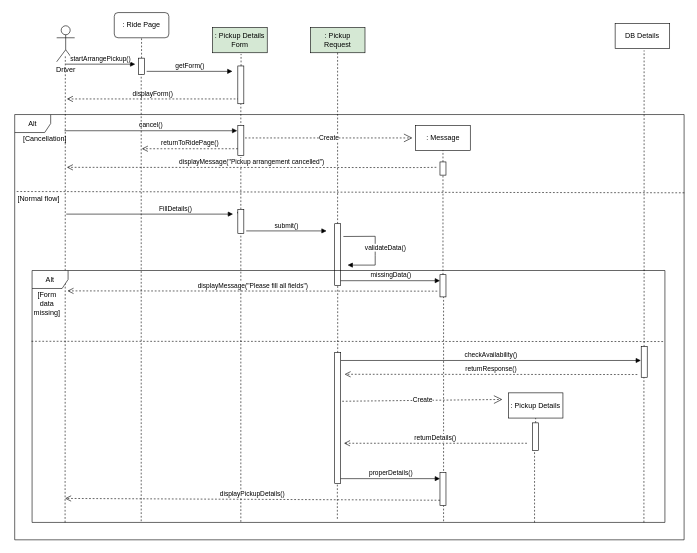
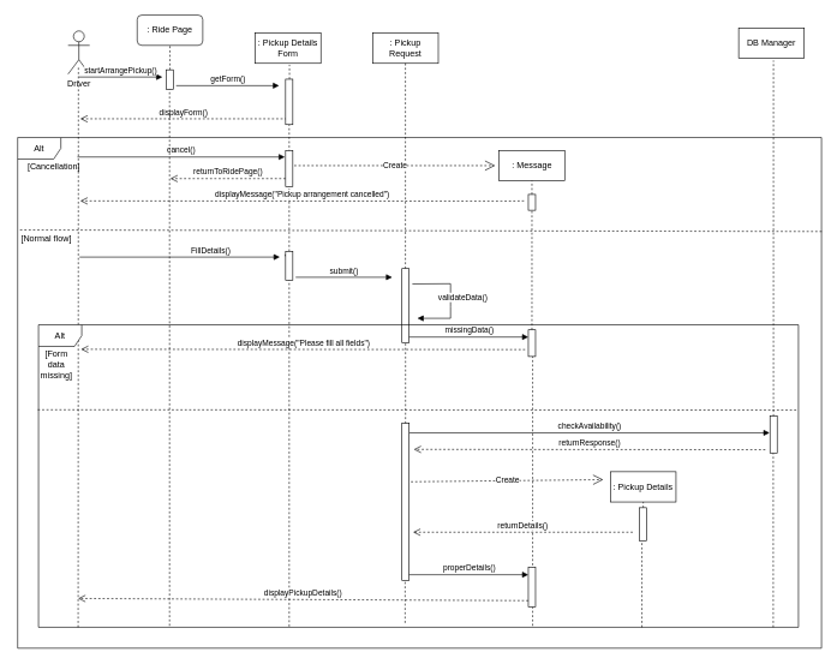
  <mxCell id="0" />
  <mxCell id="1" parent="0" />
  <mxCell id="2" value="Driver" style="shape=umlActor;verticalLabelPosition=bottom;verticalAlign=top;html=1;" vertex="1" parent="1"><mxGeometry x="94" y="42" width="30" height="60" as="geometry" /></mxCell>
  <mxCell id="3" value="" style="endArrow=none;dashed=1;html=1;rounded=0;" edge="1" parent="1"><mxGeometry width="50" height="50" relative="1" as="geometry"><mxPoint x="108" y="870" as="sourcePoint" /><mxPoint x="108.41" y="90" as="targetPoint" /></mxGeometry></mxCell>
  <mxCell id="4" value=": Ride Page" style="html=1;whiteSpace=wrap;rounded=1;" vertex="1" parent="1"><mxGeometry x="190" y="20" width="91" height="42" as="geometry" /></mxCell>
- <mxCell id="5" value=": Pickup Details Form" style="html=1;whiteSpace=wrap;fillColor=#d5e8d4;" vertex="1" parent="1"><mxGeometry x="354" y="45" width="91" height="42" as="geometry" /></mxCell>
- <mxCell id="6" value=": Pickup Request" style="html=1;whiteSpace=wrap;fillColor=#d5e8d4;" vertex="1" parent="1"><mxGeometry x="517" y="45" width="91" height="42" as="geometry" /></mxCell>
+ <mxCell id="5" value=": Pickup Details Form" style="html=1;whiteSpace=wrap;" vertex="1" parent="1"><mxGeometry x="354" y="45" width="91" height="42" as="geometry" /></mxCell>
+ <mxCell id="6" value=": Pickup Request" style="html=1;whiteSpace=wrap;" vertex="1" parent="1"><mxGeometry x="517" y="45" width="91" height="42" as="geometry" /></mxCell>
  <mxCell id="7" value=":&amp;nbsp;&lt;span style=&quot;background-color: transparent; color: light-dark(rgb(0, 0, 0), rgb(255, 255, 255));&quot;&gt;Message&lt;/span&gt;" style="html=1;whiteSpace=wrap;" vertex="1" parent="1"><mxGeometry x="692.5" y="208" width="91" height="42" as="geometry" /></mxCell>
- <mxCell id="8" value="DB Details" style="html=1;whiteSpace=wrap;" vertex="1" parent="1"><mxGeometry x="1025" y="38" width="91" height="42" as="geometry" /></mxCell>
+ <mxCell id="8" value="DB Manager" style="html=1;whiteSpace=wrap;" vertex="1" parent="1"><mxGeometry x="1025" y="38" width="91" height="42" as="geometry" /></mxCell>
  <mxCell id="9" value="" style="endArrow=none;dashed=1;html=1;rounded=0;entryX=0.5;entryY=1;entryDx=0;entryDy=0;" edge="1" parent="1" source="30" target="4"><mxGeometry width="50" height="50" relative="1" as="geometry"><mxPoint x="234.91" y="868" as="sourcePoint" /><mxPoint x="235.32" y="88" as="targetPoint" /></mxGeometry></mxCell>
  <mxCell id="10" value="" style="endArrow=none;dashed=1;html=1;rounded=0;" edge="1" parent="1" source="17"><mxGeometry width="50" height="50" relative="1" as="geometry"><mxPoint x="401" y="869" as="sourcePoint" /><mxPoint x="401.41" y="89" as="targetPoint" /></mxGeometry></mxCell>
  <mxCell id="11" value="" style="endArrow=none;dashed=1;html=1;rounded=0;" edge="1" parent="1" source="34"><mxGeometry width="50" height="50" relative="1" as="geometry"><mxPoint x="561.91" y="864" as="sourcePoint" /><mxPoint x="562.32" y="84" as="targetPoint" /></mxGeometry></mxCell>
  <mxCell id="12" value="" style="endArrow=none;dashed=1;html=1;rounded=0;entryX=0.5;entryY=1;entryDx=0;entryDy=0;" edge="1" parent="1" source="24" target="7"><mxGeometry width="50" height="50" relative="1" as="geometry"><mxPoint x="738.91" y="875" as="sourcePoint" /><mxPoint x="742" y="261" as="targetPoint" /></mxGeometry></mxCell>
  <mxCell id="13" value="" style="endArrow=none;dashed=1;html=1;rounded=0;" edge="1" parent="1" source="37"><mxGeometry width="50" height="50" relative="1" as="geometry"><mxPoint x="1072.91" y="863" as="sourcePoint" /><mxPoint x="1073.32" y="83" as="targetPoint" /></mxGeometry></mxCell>
  <mxCell id="14" value="startArrangePickup()" style="html=1;verticalAlign=bottom;endArrow=block;curved=0;rounded=0;" edge="1" parent="1"><mxGeometry width="80" relative="1" as="geometry"><mxPoint x="109" y="106" as="sourcePoint" /><mxPoint x="225" y="106" as="targetPoint" /></mxGeometry></mxCell>
  <mxCell id="15" value="displayForm()" style="html=1;verticalAlign=bottom;endArrow=open;dashed=1;endSize=8;curved=0;rounded=0;" edge="1" parent="1"><mxGeometry relative="1" as="geometry"><mxPoint x="398" y="164" as="sourcePoint" /><mxPoint x="111" y="164" as="targetPoint" /><Array as="points"><mxPoint x="357" y="164" /></Array></mxGeometry></mxCell>
  <mxCell id="16" value="" style="endArrow=none;dashed=1;html=1;rounded=0;" edge="1" parent="1" source="28" target="17"><mxGeometry width="50" height="50" relative="1" as="geometry"><mxPoint x="401" y="869" as="sourcePoint" /><mxPoint x="401.41" y="89" as="targetPoint" /></mxGeometry></mxCell>
  <mxCell id="17" value="" style="html=1;points=[[0,0,0,0,5],[0,1,0,0,-5],[1,0,0,0,5],[1,1,0,0,-5]];perimeter=orthogonalPerimeter;outlineConnect=0;targetShapes=umlLifeline;portConstraint=eastwest;newEdgeStyle={&quot;curved&quot;:0,&quot;rounded&quot;:0};" vertex="1" parent="1"><mxGeometry x="396" y="109" width="10" height="63" as="geometry" /></mxCell>
  <mxCell id="18" value="cancel()" style="html=1;verticalAlign=bottom;endArrow=block;curved=0;rounded=0;" edge="1" parent="1"><mxGeometry width="80" relative="1" as="geometry"><mxPoint x="107" y="217" as="sourcePoint" /><mxPoint x="395" y="217" as="targetPoint" /></mxGeometry></mxCell>
  <mxCell id="19" value="returnToRidePage()" style="html=1;verticalAlign=bottom;endArrow=open;dashed=1;endSize=8;curved=0;rounded=0;" edge="1" parent="1"><mxGeometry relative="1" as="geometry"><mxPoint x="396" y="247" as="sourcePoint" /><mxPoint x="236" y="247" as="targetPoint" /><Array as="points"><mxPoint x="355" y="247" /></Array></mxGeometry></mxCell>
  <mxCell id="20" value="" style="html=1;points=[[0,0,0,0,5],[0,1,0,0,-5],[1,0,0,0,5],[1,1,0,0,-5]];perimeter=orthogonalPerimeter;outlineConnect=0;targetShapes=umlLifeline;portConstraint=eastwest;newEdgeStyle={&quot;curved&quot;:0,&quot;rounded&quot;:0};" vertex="1" parent="1"><mxGeometry x="396" y="208" width="10" height="50" as="geometry" /></mxCell>
  <mxCell id="21" value="FillDetails()" style="html=1;verticalAlign=bottom;endArrow=block;curved=0;rounded=0;" edge="1" parent="1" source="28"><mxGeometry x="0.048" y="-107" width="80" relative="1" as="geometry"><mxPoint x="111" y="361" as="sourcePoint" /><mxPoint x="399" y="361" as="targetPoint" /><mxPoint as="offset" /></mxGeometry></mxCell>
  <mxCell id="22" value="Create" style="endArrow=open;endSize=12;dashed=1;html=1;rounded=0;" edge="1" parent="1"><mxGeometry width="160" relative="1" as="geometry"><mxPoint x="408" y="229" as="sourcePoint" /><mxPoint x="687" y="229" as="targetPoint" /></mxGeometry></mxCell>
  <mxCell id="23" value="" style="endArrow=none;dashed=1;html=1;rounded=0;" edge="1" parent="1" source="42" target="24"><mxGeometry width="50" height="50" relative="1" as="geometry"><mxPoint x="738.91" y="875" as="sourcePoint" /><mxPoint x="742" y="261" as="targetPoint" /></mxGeometry></mxCell>
  <mxCell id="24" value="" style="html=1;points=[[0,0,0,0,5],[0,1,0,0,-5],[1,0,0,0,5],[1,1,0,0,-5]];perimeter=orthogonalPerimeter;outlineConnect=0;targetShapes=umlLifeline;portConstraint=eastwest;newEdgeStyle={&quot;curved&quot;:0,&quot;rounded&quot;:0};" vertex="1" parent="1"><mxGeometry x="733" y="269" width="10" height="22" as="geometry" /></mxCell>
  <mxCell id="25" value="displayMessage(&quot;Pickup arrangement cancelled&quot;)" style="html=1;verticalAlign=bottom;endArrow=open;dashed=1;endSize=8;curved=0;rounded=0;" edge="1" parent="1"><mxGeometry x="0.001" relative="1" as="geometry"><mxPoint x="727" y="278" as="sourcePoint" /><mxPoint x="111" y="278" as="targetPoint" /><Array as="points"><mxPoint x="695" y="278.41" /></Array><mxPoint as="offset" /></mxGeometry></mxCell>
  <mxCell id="26" value="" style="endArrow=none;dashed=1;html=1;rounded=0;" edge="1" parent="1" target="28"><mxGeometry width="50" height="50" relative="1" as="geometry"><mxPoint x="401" y="869" as="sourcePoint" /><mxPoint x="401" y="172" as="targetPoint" /></mxGeometry></mxCell>
  <mxCell id="27" value="" style="html=1;verticalAlign=bottom;endArrow=block;curved=0;rounded=0;" edge="1" parent="1"><mxGeometry width="80" relative="1" as="geometry"><mxPoint x="110" y="356" as="sourcePoint" /><mxPoint x="388" y="356" as="targetPoint" /></mxGeometry></mxCell>
  <mxCell id="28" value="" style="html=1;points=[[0,0,0,0,5],[0,1,0,0,-5],[1,0,0,0,5],[1,1,0,0,-5]];perimeter=orthogonalPerimeter;outlineConnect=0;targetShapes=umlLifeline;portConstraint=eastwest;newEdgeStyle={&quot;curved&quot;:0,&quot;rounded&quot;:0};" vertex="1" parent="1"><mxGeometry x="396" y="348" width="10" height="40" as="geometry" /></mxCell>
  <mxCell id="29" value="" style="endArrow=none;dashed=1;html=1;rounded=0;" edge="1" parent="1" target="30"><mxGeometry width="50" height="50" relative="1" as="geometry"><mxPoint x="234.91" y="868" as="sourcePoint" /><mxPoint x="235.32" y="88" as="targetPoint" /></mxGeometry></mxCell>
  <mxCell id="30" value="" style="html=1;points=[[0,0,0,0,5],[0,1,0,0,-5],[1,0,0,0,5],[1,1,0,0,-5]];perimeter=orthogonalPerimeter;outlineConnect=0;targetShapes=umlLifeline;portConstraint=eastwest;newEdgeStyle={&quot;curved&quot;:0,&quot;rounded&quot;:0};" vertex="1" parent="1"><mxGeometry x="230.5" y="96" width="10" height="27" as="geometry" /></mxCell>
  <mxCell id="31" value="getForm()" style="html=1;verticalAlign=bottom;endArrow=block;curved=0;rounded=0;" edge="1" parent="1"><mxGeometry width="80" relative="1" as="geometry"><mxPoint x="244" y="118" as="sourcePoint" /><mxPoint x="387" y="118" as="targetPoint" /></mxGeometry></mxCell>
  <mxCell id="32" value="submit()" style="html=1;verticalAlign=bottom;endArrow=block;curved=0;rounded=0;" edge="1" parent="1"><mxGeometry width="80" relative="1" as="geometry"><mxPoint x="410" y="384" as="sourcePoint" /><mxPoint x="544" y="384" as="targetPoint" /></mxGeometry></mxCell>
  <mxCell id="33" value="" style="endArrow=none;dashed=1;html=1;rounded=0;" edge="1" parent="1" source="46" target="34"><mxGeometry width="50" height="50" relative="1" as="geometry"><mxPoint x="561.91" y="864" as="sourcePoint" /><mxPoint x="562.32" y="84" as="targetPoint" /></mxGeometry></mxCell>
  <mxCell id="34" value="" style="html=1;points=[[0,0,0,0,5],[0,1,0,0,-5],[1,0,0,0,5],[1,1,0,0,-5]];perimeter=orthogonalPerimeter;outlineConnect=0;targetShapes=umlLifeline;portConstraint=eastwest;newEdgeStyle={&quot;curved&quot;:0,&quot;rounded&quot;:0};" vertex="1" parent="1"><mxGeometry x="557.5" y="372" width="10" height="103" as="geometry" /></mxCell>
  <mxCell id="35" value="validateData()" style="html=1;verticalAlign=bottom;endArrow=block;curved=0;rounded=0;" edge="1" parent="1"><mxGeometry x="0.102" y="17" width="80" relative="1" as="geometry"><mxPoint x="572" y="393.29" as="sourcePoint" /><mxPoint x="579" y="441" as="targetPoint" /><Array as="points"><mxPoint x="625" y="393" /><mxPoint x="625" y="425" /><mxPoint x="625" y="441" /></Array><mxPoint as="offset" /></mxGeometry></mxCell>
  <mxCell id="36" value="" style="endArrow=none;dashed=1;html=1;rounded=0;" edge="1" parent="1" target="37"><mxGeometry width="50" height="50" relative="1" as="geometry"><mxPoint x="1073" y="870" as="sourcePoint" /><mxPoint x="1073.32" y="83" as="targetPoint" /></mxGeometry></mxCell>
  <mxCell id="37" value="" style="html=1;points=[[0,0,0,0,5],[0,1,0,0,-5],[1,0,0,0,5],[1,1,0,0,-5]];perimeter=orthogonalPerimeter;outlineConnect=0;targetShapes=umlLifeline;portConstraint=eastwest;newEdgeStyle={&quot;curved&quot;:0,&quot;rounded&quot;:0};" vertex="1" parent="1"><mxGeometry x="1068.5" y="577" width="10" height="51" as="geometry" /></mxCell>
  <mxCell id="38" value="returnResponse()" style="html=1;verticalAlign=bottom;endArrow=open;dashed=1;endSize=8;curved=0;rounded=0;" edge="1" parent="1"><mxGeometry relative="1" as="geometry"><mxPoint x="1062" y="623.41" as="sourcePoint" /><mxPoint x="574" y="623" as="targetPoint" /><Array as="points"><mxPoint x="1021" y="623.41" /></Array></mxGeometry></mxCell>
  <mxCell id="39" value="" style="endArrow=none;dashed=1;html=1;rounded=0;" edge="1" parent="1" source="50" target="40"><mxGeometry width="50" height="50" relative="1" as="geometry"><mxPoint x="889.91" y="1116" as="sourcePoint" /><mxPoint x="890.32" y="336" as="targetPoint" /></mxGeometry></mxCell>
  <mxCell id="40" value=": Pickup Details" style="html=1;whiteSpace=wrap;" vertex="1" parent="1"><mxGeometry x="847" y="654" width="91" height="42" as="geometry" /></mxCell>
  <mxCell id="41" value="" style="endArrow=none;dashed=1;html=1;rounded=0;" edge="1" parent="1" target="42"><mxGeometry width="50" height="50" relative="1" as="geometry"><mxPoint x="739" y="868" as="sourcePoint" /><mxPoint x="739" y="290" as="targetPoint" /></mxGeometry></mxCell>
  <mxCell id="42" value="" style="html=1;points=[[0,0,0,0,5],[0,1,0,0,-5],[1,0,0,0,5],[1,1,0,0,-5]];perimeter=orthogonalPerimeter;outlineConnect=0;targetShapes=umlLifeline;portConstraint=eastwest;newEdgeStyle={&quot;curved&quot;:0,&quot;rounded&quot;:0};" vertex="1" parent="1"><mxGeometry x="733" y="457" width="10" height="37" as="geometry" /></mxCell>
  <mxCell id="43" value="displayMessage(&quot;Please fill all fields&quot;)" style="html=1;verticalAlign=bottom;endArrow=open;dashed=1;endSize=8;curved=0;rounded=0;" edge="1" parent="1"><mxGeometry relative="1" as="geometry"><mxPoint x="728.5" y="484.41" as="sourcePoint" /><mxPoint x="112" y="484" as="targetPoint" /><Array as="points"><mxPoint x="687.5" y="484.41" /></Array></mxGeometry></mxCell>
  <mxCell id="44" value="checkAvailability()" style="html=1;verticalAlign=bottom;endArrow=block;curved=0;rounded=0;" edge="1" parent="1"><mxGeometry width="80" relative="1" as="geometry"><mxPoint x="567.5" y="600" as="sourcePoint" /><mxPoint x="1068" y="600" as="targetPoint" /></mxGeometry></mxCell>
  <mxCell id="45" value="" style="endArrow=none;dashed=1;html=1;rounded=0;" edge="1" parent="1" target="46"><mxGeometry width="50" height="50" relative="1" as="geometry"><mxPoint x="561.91" y="864" as="sourcePoint" /><mxPoint x="562" y="521" as="targetPoint" /></mxGeometry></mxCell>
  <mxCell id="46" value="" style="html=1;points=[[0,0,0,0,5],[0,1,0,0,-5],[1,0,0,0,5],[1,1,0,0,-5]];perimeter=orthogonalPerimeter;outlineConnect=0;targetShapes=umlLifeline;portConstraint=eastwest;newEdgeStyle={&quot;curved&quot;:0,&quot;rounded&quot;:0};" vertex="1" parent="1"><mxGeometry x="557.5" y="587" width="10" height="218" as="geometry" /></mxCell>
  <mxCell id="47" value="Create" style="endArrow=open;endSize=12;dashed=1;html=1;rounded=0;" edge="1" parent="1"><mxGeometry width="160" relative="1" as="geometry"><mxPoint x="570" y="668" as="sourcePoint" /><mxPoint x="837" y="665" as="targetPoint" /></mxGeometry></mxCell>
  <mxCell id="48" value="returnDetails()" style="html=1;verticalAlign=bottom;endArrow=open;dashed=1;endSize=8;curved=0;rounded=0;" edge="1" parent="1"><mxGeometry relative="1" as="geometry"><mxPoint x="878" y="738" as="sourcePoint" /><mxPoint x="573" y="738" as="targetPoint" /><Array as="points"><mxPoint x="837" y="738" /></Array></mxGeometry></mxCell>
  <mxCell id="49" value="" style="endArrow=none;dashed=1;html=1;rounded=0;exitX=0.794;exitY=1;exitDx=0;exitDy=0;exitPerimeter=0;" edge="1" parent="1" source="51" target="50"><mxGeometry width="50" height="50" relative="1" as="geometry"><mxPoint x="889.91" y="1116" as="sourcePoint" /><mxPoint x="892" y="696" as="targetPoint" /></mxGeometry></mxCell>
  <mxCell id="50" value="" style="html=1;points=[[0,0,0,0,5],[0,1,0,0,-5],[1,0,0,0,5],[1,1,0,0,-5]];perimeter=orthogonalPerimeter;outlineConnect=0;targetShapes=umlLifeline;portConstraint=eastwest;newEdgeStyle={&quot;curved&quot;:0,&quot;rounded&quot;:0};" vertex="1" parent="1"><mxGeometry x="887.5" y="704" width="10" height="46" as="geometry" /></mxCell>
  <mxCell id="51" value="Alt" style="shape=umlFrame;whiteSpace=wrap;html=1;pointerEvents=0;" vertex="1" parent="1"><mxGeometry x="53" y="450" width="1055" height="420" as="geometry" /></mxCell>
  <mxCell id="52" value="Alt" style="shape=umlFrame;whiteSpace=wrap;html=1;pointerEvents=0;" vertex="1" parent="1"><mxGeometry x="24" y="190" width="1116" height="709" as="geometry" /></mxCell>
  <mxCell id="53" value="[Cancellation]" style="text;html=1;align=center;verticalAlign=middle;whiteSpace=wrap;rounded=0;" vertex="1" parent="1"><mxGeometry x="55" y="219" width="39" height="23" as="geometry" /></mxCell>
  <mxCell id="54" value="[Form data missing]" style="text;html=1;align=center;verticalAlign=middle;whiteSpace=wrap;rounded=0;" vertex="1" parent="1"><mxGeometry x="49" y="499" width="57.5" height="12" as="geometry" /></mxCell>
  <mxCell id="55" value="" style="html=1;points=[[0,0,0,0,5],[0,1,0,0,-5],[1,0,0,0,5],[1,1,0,0,-5]];perimeter=orthogonalPerimeter;outlineConnect=0;targetShapes=umlLifeline;portConstraint=eastwest;newEdgeStyle={&quot;curved&quot;:0,&quot;rounded&quot;:0};" vertex="1" parent="1"><mxGeometry x="733" y="787" width="10" height="55" as="geometry" /></mxCell>
  <mxCell id="56" value="" style="endArrow=none;dashed=1;html=1;rounded=0;entryX=1;entryY=0.282;entryDx=0;entryDy=0;entryPerimeter=0;" edge="1" parent="1" target="51"><mxGeometry width="50" height="50" relative="1" as="geometry"><mxPoint x="52" y="568" as="sourcePoint" /><mxPoint x="106.5" y="535" as="targetPoint" /></mxGeometry></mxCell>
  <mxCell id="57" value="displayPickupDetails()" style="html=1;verticalAlign=bottom;endArrow=open;dashed=1;endSize=8;curved=0;rounded=0;" edge="1" parent="1"><mxGeometry relative="1" as="geometry"><mxPoint x="733" y="833" as="sourcePoint" /><mxPoint x="108" y="830" as="targetPoint" /></mxGeometry></mxCell>
  <mxCell id="58" value="" style="endArrow=none;dashed=1;html=1;rounded=0;exitX=0.003;exitY=0.181;exitDx=0;exitDy=0;exitPerimeter=0;entryX=1.001;entryY=0.184;entryDx=0;entryDy=0;entryPerimeter=0;" edge="1" parent="1" source="52" target="52"><mxGeometry width="50" height="50" relative="1" as="geometry"><mxPoint x="561" y="500" as="sourcePoint" /><mxPoint x="611" y="450" as="targetPoint" /></mxGeometry></mxCell>
  <mxCell id="59" value="[Normal&amp;nbsp;&lt;span style=&quot;background-color: transparent; color: light-dark(rgb(0, 0, 0), rgb(255, 255, 255));&quot;&gt;flow]&lt;/span&gt;" style="text;html=1;align=center;verticalAlign=middle;whiteSpace=wrap;rounded=0;" vertex="1" parent="1"><mxGeometry x="20" y="325" width="88" height="9" as="geometry" /></mxCell>
  <mxCell id="60" value="missingData()" style="html=1;verticalAlign=bottom;endArrow=block;curved=0;rounded=0;" edge="1" parent="1"><mxGeometry width="80" relative="1" as="geometry"><mxPoint x="567.5" y="467" as="sourcePoint" /><mxPoint x="733" y="467" as="targetPoint" /></mxGeometry></mxCell>
  <mxCell id="61" value="properDetails()" style="html=1;verticalAlign=bottom;endArrow=block;curved=0;rounded=0;" edge="1" parent="1"><mxGeometry width="80" relative="1" as="geometry"><mxPoint x="567.5" y="797" as="sourcePoint" /><mxPoint x="733" y="797" as="targetPoint" /></mxGeometry></mxCell>
